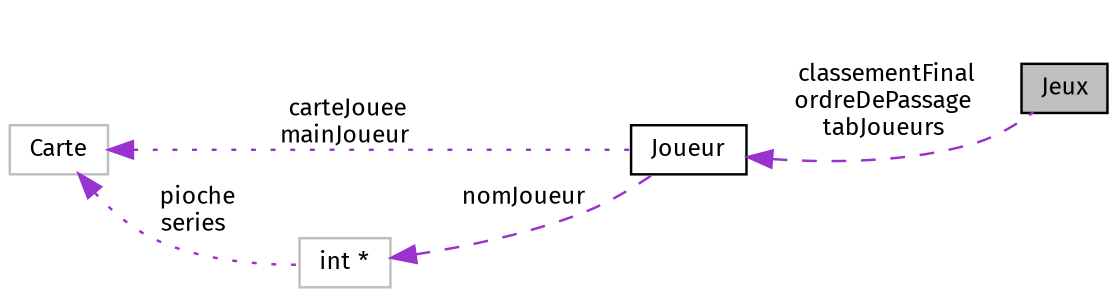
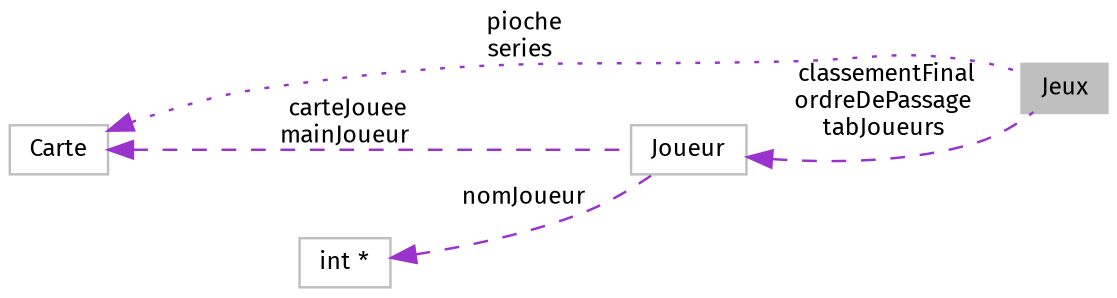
  digraph {
    fontname="Fira Sans"
    rankdir=LR
    node [color=black fillcolor=white fontname="Fira Sans" fontsize=10 shape=record style=filled]
    edge [color=darkorchid3 dir=back fontname="Fira Sans" fontsize=10 labelfontname=Helvetica labelfontsize=10 style=dotted]
-   n1 [fillcolor=grey75 fontcolor=black height=0.2 label=Jeux width=0.4]
+   n1 [color=grey75 fillcolor=grey75 fontcolor=black height=0.2 label=Jeux width=0.4]
    n2 [color=grey75 height=0.2 label=Carte width=0.4]
-   n3 [height=0.2 label=Joueur width=0.4]
+   n3 [color=grey75 height=0.2 label=Joueur width=0.4]
    n4 [color=grey75 height=0.2 label="int *" width=0.4]
-   n2 -> n4 [label=" pioche\nseries"]
-   n2 -> n3 [label=" carteJouee\nmainJoueur"]
+   n2 -> n1 [label=" pioche\nseries"]
+   n2 -> n3 [label=" carteJouee\nmainJoueur" style=dashed]
    n3 -> n1 [label=" classementFinal\nordreDePassage\ntabJoueurs" style=dashed]
    n4 -> n3 [label=" nomJoueur" style=dashed]
  }
